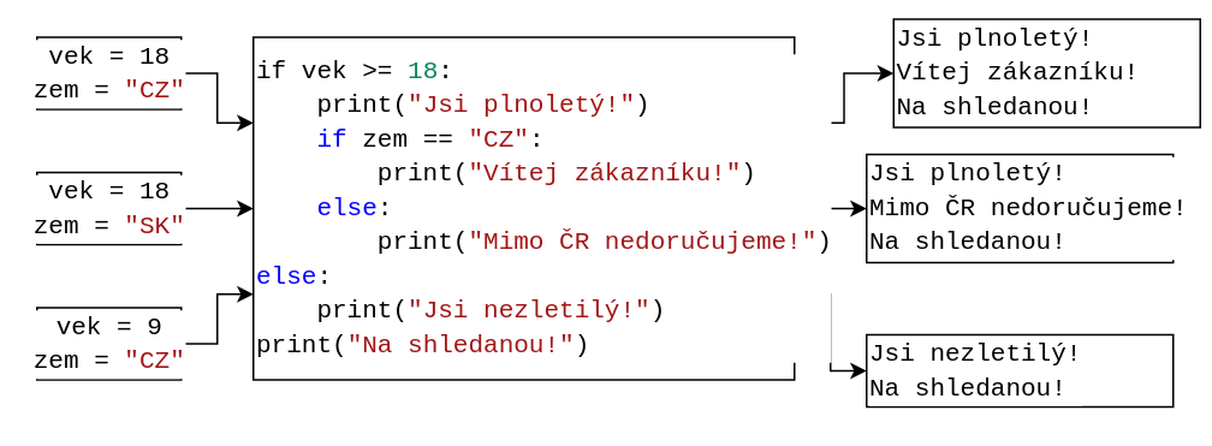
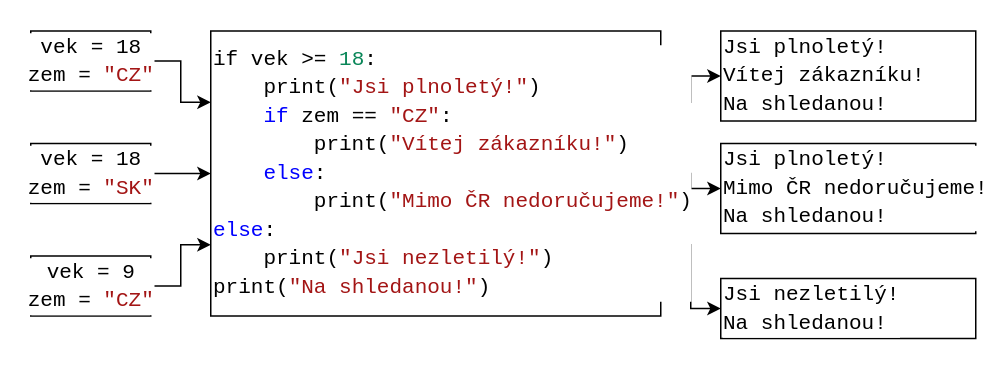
  <mxCell id="0" />
  <mxCell id="1" parent="0" />
  <mxCell id="2" style="edgeStyle=orthogonalEdgeStyle;rounded=0;orthogonalLoop=1;jettySize=auto;exitX=1;exitY=0.5;exitDx=0;exitDy=0;entryX=0;entryY=0.25;entryDx=0;entryDy=0;" edge="1" parent="1" source="3" target="7"><mxGeometry relative="1" as="geometry" /></mxCell>
  <mxCell id="3" value="&lt;div style=&quot;background-color: rgb(255, 255, 255); font-family: Consolas, &amp;quot;Courier New&amp;quot;, monospace; font-size: 14px; line-height: 19px;&quot;&gt;&lt;div&gt;vek = 18&lt;/div&gt;&lt;div&gt;zem = &lt;span style=&quot;color: #a31515;&quot;&gt;&quot;CZ&quot;&lt;/span&gt;&lt;/div&gt;&lt;/div&gt;" style="fontColor=default;html=1;" vertex="1" parent="1"><mxGeometry x="20" y="20" width="80" height="40" as="geometry" /></mxCell>
  <mxCell id="4" style="edgeStyle=orthogonalEdgeStyle;rounded=0;orthogonalLoop=1;jettySize=auto;exitX=1;exitY=0.25;exitDx=0;exitDy=0;entryX=0;entryY=0.5;entryDx=0;entryDy=0;" edge="1" parent="1" source="7" target="12"><mxGeometry relative="1" as="geometry" /></mxCell>
  <mxCell id="5" style="edgeStyle=orthogonalEdgeStyle;rounded=0;orthogonalLoop=1;jettySize=auto;exitX=1;exitY=0.5;exitDx=0;exitDy=0;entryX=0;entryY=0.5;entryDx=0;entryDy=0;" edge="1" parent="1" source="7" target="13"><mxGeometry relative="1" as="geometry" /></mxCell>
  <mxCell id="6" style="edgeStyle=orthogonalEdgeStyle;rounded=0;orthogonalLoop=1;jettySize=auto;exitX=1;exitY=0.75;exitDx=0;exitDy=0;entryX=0;entryY=0.5;entryDx=0;entryDy=0;" edge="1" parent="1" source="7" target="14"><mxGeometry relative="1" as="geometry" /></mxCell>
  <mxCell id="7" value="&lt;div style=&quot;background-color: rgb(255, 255, 255); font-family: Consolas, &amp;quot;Courier New&amp;quot;, monospace; font-size: 14px; line-height: 19px;&quot;&gt;&lt;div&gt;if vek &amp;gt;= &lt;span style=&quot;color: #098658;&quot;&gt;18&lt;/span&gt;:&lt;/div&gt;&lt;div&gt;&amp;nbsp; &amp;nbsp; print(&lt;span style=&quot;color: #a31515;&quot;&gt;&quot;Jsi plnoletý!&quot;&lt;/span&gt;)&lt;/div&gt;&lt;div&gt;&amp;nbsp; &amp;nbsp; &lt;span style=&quot;color: #0000ff;&quot;&gt;if&lt;/span&gt; zem == &lt;span style=&quot;color: #a31515;&quot;&gt;&quot;CZ&quot;&lt;/span&gt;:&lt;/div&gt;&lt;div&gt;&amp;nbsp; &amp;nbsp; &amp;nbsp; &amp;nbsp; print(&lt;span style=&quot;color: #a31515;&quot;&gt;&quot;Vítej zákazníku!&quot;&lt;/span&gt;)&lt;/div&gt;&lt;div&gt;&amp;nbsp; &amp;nbsp; &lt;span style=&quot;color: #0000ff;&quot;&gt;else&lt;/span&gt;:&lt;/div&gt;&lt;div&gt;&amp;nbsp; &amp;nbsp; &amp;nbsp; &amp;nbsp; print(&lt;span style=&quot;color: #a31515;&quot;&gt;&quot;Mimo ČR nedoručujeme!&quot;&lt;/span&gt;)&lt;/div&gt;&lt;div&gt;&lt;span style=&quot;color: #0000ff;&quot;&gt;else&lt;/span&gt;:&lt;/div&gt;&lt;div&gt;&amp;nbsp; &amp;nbsp; print(&lt;span style=&quot;color: #a31515;&quot;&gt;&quot;Jsi nezletilý!&quot;&lt;/span&gt;)&lt;/div&gt;&lt;div&gt;print(&lt;span style=&quot;color: #a31515;&quot;&gt;&quot;Na shledanou!&quot;&lt;/span&gt;)&lt;/div&gt;&lt;/div&gt;" style="align=left;imageAspect=0;resizeWidth=1;resizeHeight=1;autosize=0;html=1;recursiveResize=0;expand=0;fillColor=default;" vertex="1" parent="1"><mxGeometry x="140" y="20" width="300" height="190" as="geometry" /></mxCell>
  <mxCell id="8" style="edgeStyle=orthogonalEdgeStyle;rounded=0;orthogonalLoop=1;jettySize=auto;exitX=1;exitY=0.5;exitDx=0;exitDy=0;entryX=0;entryY=0.75;entryDx=0;entryDy=0;" edge="1" parent="1" source="9" target="7"><mxGeometry relative="1" as="geometry" /></mxCell>
  <mxCell id="9" value="&lt;div style=&quot;background-color: rgb(255, 255, 255); font-family: Consolas, &amp;quot;Courier New&amp;quot;, monospace; font-size: 14px; line-height: 19px;&quot;&gt;&lt;div&gt;vek = 9&lt;/div&gt;&lt;div&gt;zem = &lt;span style=&quot;color: #a31515;&quot;&gt;&quot;CZ&quot;&lt;/span&gt;&lt;/div&gt;&lt;/div&gt;" style="fontColor=default;html=1;" vertex="1" parent="1"><mxGeometry x="20" y="170" width="80" height="40" as="geometry" /></mxCell>
  <mxCell id="10" style="edgeStyle=orthogonalEdgeStyle;rounded=0;orthogonalLoop=1;jettySize=auto;exitX=1;exitY=0.5;exitDx=0;exitDy=0;entryX=0;entryY=0.5;entryDx=0;entryDy=0;" edge="1" parent="1" source="11" target="7"><mxGeometry relative="1" as="geometry" /></mxCell>
  <mxCell id="11" value="&lt;div style=&quot;background-color: rgb(255, 255, 255); font-family: Consolas, &amp;quot;Courier New&amp;quot;, monospace; font-size: 14px; line-height: 19px;&quot;&gt;&lt;div&gt;vek = 18&lt;/div&gt;&lt;div&gt;zem = &lt;span style=&quot;color: #a31515;&quot;&gt;&quot;SK&quot;&lt;/span&gt;&lt;/div&gt;&lt;/div&gt;" style="fontColor=default;html=1;" vertex="1" parent="1"><mxGeometry x="20" y="95" width="80" height="40" as="geometry" /></mxCell>
- <mxCell id="12" value="&lt;div style=&quot;background-color: rgb(255, 255, 255); line-height: 19px; font-size: 14px; font-family: Consolas, &amp;quot;Courier New&amp;quot;, monospace;&quot;&gt;Jsi plnoletý!&lt;br&gt;&lt;span style=&quot;&quot;&gt;Vítej zákazníku!&lt;br&gt;&lt;/span&gt;&lt;span style=&quot;&quot;&gt;Na shledanou!&lt;/span&gt;&lt;br&gt;&lt;/div&gt;" style="fontColor=default;html=1;align=left;" vertex="1" parent="1"><mxGeometry x="495" y="10" width="170" height="60" as="geometry" /></mxCell>
- <mxCell id="13" value="&lt;div style=&quot;background-color: rgb(255, 255, 255); line-height: 19px; font-size: 14px; font-family: Consolas, &amp;quot;Courier New&amp;quot;, monospace;&quot;&gt;Jsi plnoletý!&lt;br&gt;&lt;div style=&quot;line-height: 19px;&quot;&gt;Mimo ČR nedoručujeme!&lt;/div&gt;&lt;span style=&quot;&quot;&gt;Na shledanou!&lt;/span&gt;&lt;br&gt;&lt;/div&gt;" style="fontColor=default;html=1;align=left;" vertex="1" parent="1"><mxGeometry x="480" y="85" width="170" height="60" as="geometry" /></mxCell>
+ <mxCell id="12" value="&lt;div style=&quot;background-color: rgb(255, 255, 255); line-height: 19px; font-size: 14px; font-family: Consolas, &amp;quot;Courier New&amp;quot;, monospace;&quot;&gt;Jsi plnoletý!&lt;br&gt;&lt;span style=&quot;&quot;&gt;Vítej zákazníku!&lt;br&gt;&lt;/span&gt;&lt;span style=&quot;&quot;&gt;Na shledanou!&lt;/span&gt;&lt;br&gt;&lt;/div&gt;" style="fontColor=default;html=1;align=left;" vertex="1" parent="1"><mxGeometry x="480" y="20" width="170" height="60" as="geometry" /></mxCell>
+ <mxCell id="13" value="&lt;div style=&quot;background-color: rgb(255, 255, 255); line-height: 19px; font-size: 14px; font-family: Consolas, &amp;quot;Courier New&amp;quot;, monospace;&quot;&gt;Jsi plnoletý!&lt;br&gt;&lt;div style=&quot;line-height: 19px;&quot;&gt;Mimo ČR nedoručujeme!&lt;/div&gt;&lt;span style=&quot;&quot;&gt;Na shledanou!&lt;/span&gt;&lt;br&gt;&lt;/div&gt;" style="fontColor=default;html=1;align=left;" vertex="1" parent="1"><mxGeometry x="480" y="95" width="170" height="60" as="geometry" /></mxCell>
  <mxCell id="14" value="&lt;div style=&quot;background-color: rgb(255, 255, 255); line-height: 19px; font-size: 14px; font-family: Consolas, &amp;quot;Courier New&amp;quot;, monospace;&quot;&gt;&lt;div style=&quot;line-height: 19px;&quot;&gt;&lt;div style=&quot;line-height: 19px;&quot;&gt;Jsi nezletilý!&lt;/div&gt;&lt;/div&gt;&lt;span style=&quot;&quot;&gt;Na shledanou!&lt;/span&gt;&lt;br&gt;&lt;/div&gt;" style="fontColor=default;html=1;align=left;" vertex="1" parent="1"><mxGeometry x="480" y="185" width="170" height="40" as="geometry" /></mxCell>
